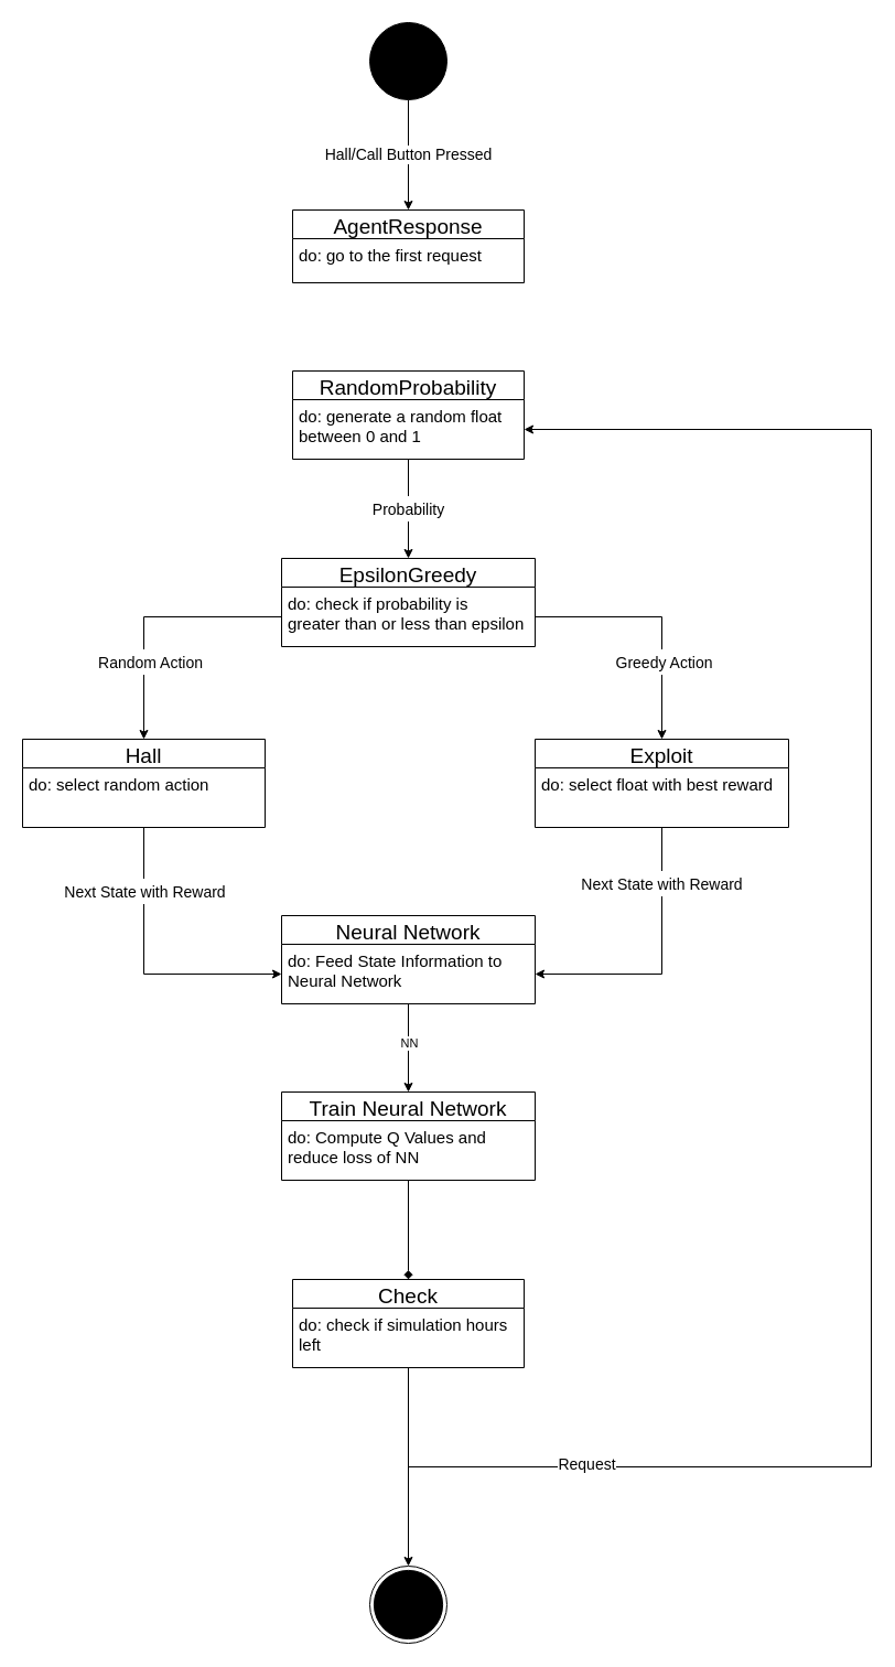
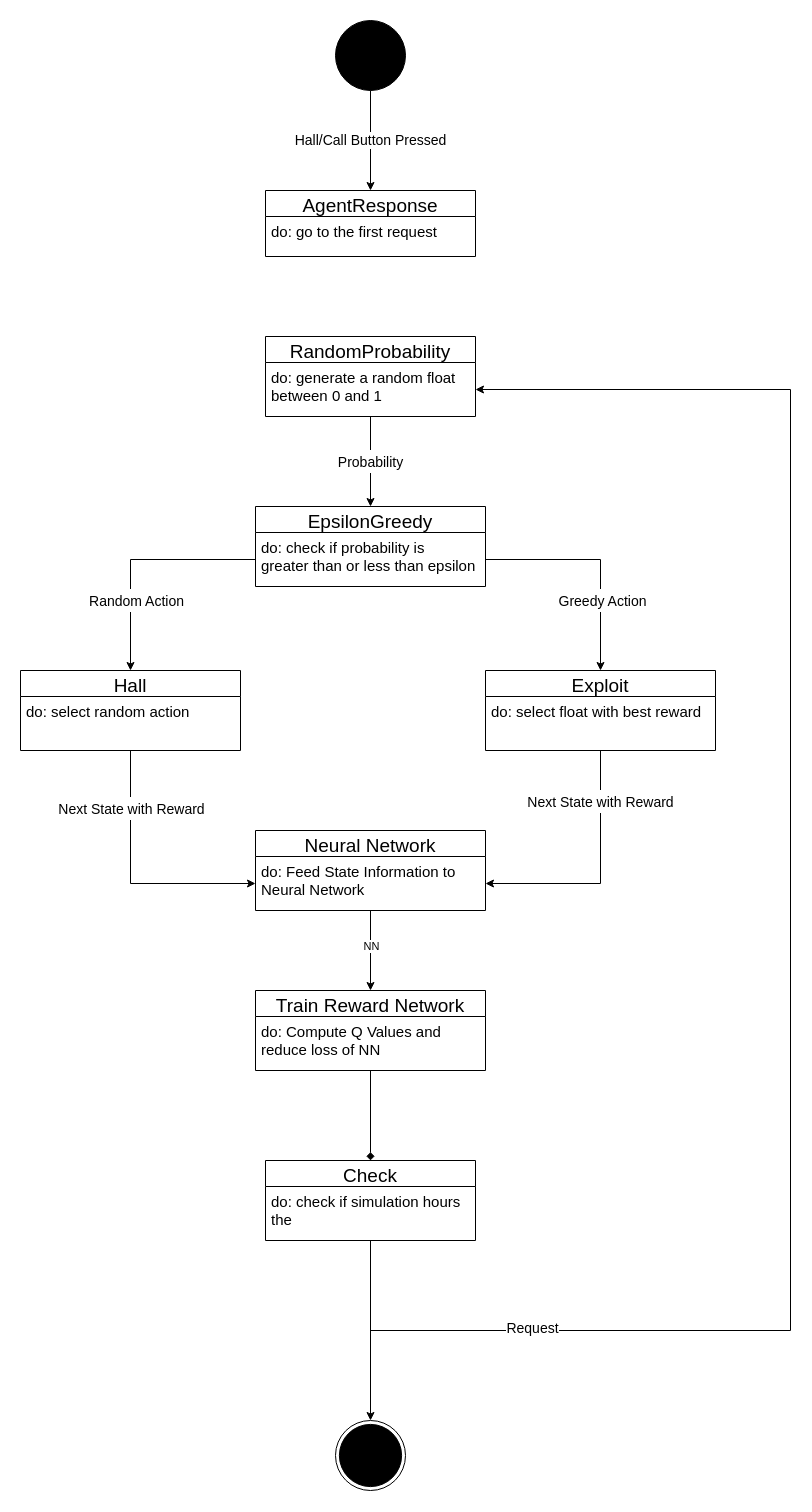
  <mxCell id="0" />
  <mxCell id="1" parent="0" />
  <mxCell id="2" value="&lt;font style=&quot;font-size: 14px&quot;&gt;Hall/Call Button Pressed&lt;/font&gt;" style="edgeStyle=orthogonalEdgeStyle;rounded=0;orthogonalLoop=1;jettySize=auto;html=1;entryX=0.5;entryY=0;entryDx=0;entryDy=0;" edge="1" parent="1" source="3" target="21"><mxGeometry relative="1" as="geometry"><mxPoint x="370" y="193" as="targetPoint" /></mxGeometry></mxCell>
  <mxCell id="3" value="" style="ellipse;whiteSpace=wrap;html=1;aspect=fixed;fillColor=#000000;" vertex="1" parent="1"><mxGeometry x="335" y="20" width="70" height="70" as="geometry" /></mxCell>
  <mxCell id="4" value="&lt;font style=&quot;font-size: 14px&quot;&gt;Probability&lt;/font&gt;" style="edgeStyle=orthogonalEdgeStyle;rounded=0;orthogonalLoop=1;jettySize=auto;html=1;entryX=0.5;entryY=0;entryDx=0;entryDy=0;fontSize=19;" edge="1" parent="1" source="23" target="25"><mxGeometry relative="1" as="geometry" /></mxCell>
  <mxCell id="5" value="&lt;font style=&quot;font-size: 14px&quot;&gt;Next State with Reward&lt;/font&gt;" style="edgeStyle=orthogonalEdgeStyle;rounded=0;orthogonalLoop=1;jettySize=auto;html=1;entryX=1;entryY=0.5;entryDx=0;entryDy=0;fontSize=19;" edge="1" parent="1" source="27" target="30"><mxGeometry x="-0.597" relative="1" as="geometry"><mxPoint y="1" as="offset" /></mxGeometry></mxCell>
  <mxCell id="6" style="edgeStyle=orthogonalEdgeStyle;rounded=0;orthogonalLoop=1;jettySize=auto;html=1;entryX=0;entryY=0.5;entryDx=0;entryDy=0;fontSize=19;" edge="1" parent="1" source="31" target="30"><mxGeometry relative="1" as="geometry" /></mxCell>
  <mxCell id="7" value="&lt;span style=&quot;font-size: 14px&quot;&gt;Next State with Reward&lt;/span&gt;" style="edgeLabel;html=1;align=center;verticalAlign=middle;resizable=0;points=[];fontSize=19;" vertex="1" connectable="0" parent="6"><mxGeometry x="-0.618" y="-1" relative="1" as="geometry"><mxPoint x="1.06" y="8.94" as="offset" /></mxGeometry></mxCell>
  <mxCell id="8" style="edgeStyle=orthogonalEdgeStyle;rounded=0;orthogonalLoop=1;jettySize=auto;html=1;entryX=0.5;entryY=0;entryDx=0;entryDy=0;fontSize=19;" edge="1" parent="1" source="26" target="31"><mxGeometry relative="1" as="geometry" /></mxCell>
  <mxCell id="9" value="&lt;font style=&quot;font-size: 14px&quot;&gt;Random Action&lt;/font&gt;" style="edgeLabel;html=1;align=center;verticalAlign=middle;resizable=0;points=[];fontSize=19;" vertex="1" connectable="0" parent="8"><mxGeometry x="-0.247" y="2" relative="1" as="geometry"><mxPoint x="-30.29" y="38.94" as="offset" /></mxGeometry></mxCell>
  <mxCell id="10" style="edgeStyle=orthogonalEdgeStyle;rounded=0;orthogonalLoop=1;jettySize=auto;html=1;entryX=0.5;entryY=0;entryDx=0;entryDy=0;fontSize=19;" edge="1" parent="1" source="26" target="27"><mxGeometry relative="1" as="geometry" /></mxCell>
  <mxCell id="11" value="&lt;font style=&quot;font-size: 14px&quot;&gt;Greedy Action&lt;/font&gt;" style="edgeLabel;html=1;align=center;verticalAlign=middle;resizable=0;points=[];fontSize=19;" vertex="1" connectable="0" parent="10"><mxGeometry x="0.018" y="-41" relative="1" as="geometry"><mxPoint x="42" y="40" as="offset" /></mxGeometry></mxCell>
  <mxCell id="12" style="edgeStyle=orthogonalEdgeStyle;rounded=0;orthogonalLoop=1;jettySize=auto;html=1;exitX=0.5;exitY=1;exitDx=0;exitDy=0;entryX=0.5;entryY=0;entryDx=0;entryDy=0;" edge="1" parent="1" source="29" target="33"><mxGeometry relative="1" as="geometry" /></mxCell>
  <mxCell id="13" value="NN" style="edgeLabel;html=1;align=center;verticalAlign=middle;resizable=0;points=[];" vertex="1" connectable="0" parent="12"><mxGeometry x="-0.125" relative="1" as="geometry"><mxPoint as="offset" /></mxGeometry></mxCell>
  <mxCell id="14" style="edgeStyle=orthogonalEdgeStyle;rounded=0;orthogonalLoop=1;jettySize=auto;html=1;fontSize=19;entryX=0.5;entryY=0;entryDx=0;entryDy=0;" edge="1" parent="1" source="35" target="16"><mxGeometry relative="1" as="geometry"><mxPoint x="370" y="1160" as="targetPoint" /></mxGeometry></mxCell>
  <mxCell id="15" value="" style="group" vertex="1" connectable="0" parent="1"><mxGeometry x="335" y="1420" width="70" height="70" as="geometry" /></mxCell>
  <mxCell id="16" value="" style="ellipse;whiteSpace=wrap;html=1;aspect=fixed;" vertex="1" parent="15"><mxGeometry width="70" height="70" as="geometry" /></mxCell>
  <mxCell id="17" value="" style="ellipse;whiteSpace=wrap;html=1;aspect=fixed;fillColor=#000000;" vertex="1" parent="15"><mxGeometry x="3.889" y="3.889" width="62.222" height="62.222" as="geometry" /></mxCell>
  <mxCell id="18" style="edgeStyle=orthogonalEdgeStyle;rounded=0;orthogonalLoop=1;jettySize=auto;html=1;entryX=1;entryY=0.5;entryDx=0;entryDy=0;fontSize=19;" edge="1" parent="1" source="36" target="24"><mxGeometry relative="1" as="geometry"><Array as="points"><mxPoint x="370" y="1330" /><mxPoint x="790" y="1330" /><mxPoint x="790" y="389" /></Array><mxPoint x="670" y="770" as="targetPoint" /></mxGeometry></mxCell>
  <mxCell id="19" value="&lt;font style=&quot;font-size: 14px&quot;&gt;Request&lt;/font&gt;" style="edgeLabel;html=1;align=center;verticalAlign=middle;resizable=0;points=[];fontSize=19;" vertex="1" connectable="0" parent="18"><mxGeometry x="-0.573" y="162" relative="1" as="geometry"><mxPoint x="-126" y="158" as="offset" /></mxGeometry></mxCell>
  <mxCell id="20" style="edgeStyle=orthogonalEdgeStyle;rounded=0;orthogonalLoop=1;jettySize=auto;html=1;exitX=0.5;exitY=1;exitDx=0;exitDy=0;entryX=0.5;entryY=0;entryDx=0;entryDy=0;endArrow=diamond;" edge="1" parent="1" source="33" target="35"><mxGeometry relative="1" as="geometry"><mxPoint x="530" y="1310.914" as="targetPoint" /></mxGeometry></mxCell>
  <mxCell id="21" value="AgentResponse" style="swimlane;fontStyle=0;childLayout=stackLayout;horizontal=1;startSize=26;fillColor=none;horizontalStack=0;resizeParent=1;resizeParentMax=0;resizeLast=0;collapsible=1;marginBottom=0;fontSize=19;" vertex="1" parent="1"><mxGeometry x="265" y="190" width="210" height="66" as="geometry" /></mxCell>
  <mxCell id="22" value="do: go to the first request" style="text;strokeColor=none;fillColor=none;align=left;verticalAlign=top;spacingLeft=4;spacingRight=4;overflow=hidden;rotatable=0;points=[[0,0.5],[1,0.5]];portConstraint=eastwest;fontSize=15;" vertex="1" parent="21"><mxGeometry y="26" width="210" height="40" as="geometry" /></mxCell>
  <mxCell id="23" value="RandomProbability" style="swimlane;fontStyle=0;childLayout=stackLayout;horizontal=1;startSize=26;fillColor=none;horizontalStack=0;resizeParent=1;resizeParentMax=0;resizeLast=0;collapsible=1;marginBottom=0;fontSize=19;" vertex="1" parent="1"><mxGeometry x="265" y="336" width="210" height="80" as="geometry" /></mxCell>
  <mxCell id="24" value="do: generate a random float&#10;between 0 and 1" style="text;strokeColor=none;fillColor=none;align=left;verticalAlign=top;spacingLeft=4;spacingRight=4;overflow=hidden;rotatable=0;points=[[0,0.5],[1,0.5]];portConstraint=eastwest;fontSize=15;" vertex="1" parent="23"><mxGeometry y="26" width="210" height="54" as="geometry" /></mxCell>
  <mxCell id="25" value="EpsilonGreedy" style="swimlane;fontStyle=0;childLayout=stackLayout;horizontal=1;startSize=26;fillColor=none;horizontalStack=0;resizeParent=1;resizeParentMax=0;resizeLast=0;collapsible=1;marginBottom=0;fontSize=19;" vertex="1" parent="1"><mxGeometry x="255" y="506" width="230" height="80" as="geometry" /></mxCell>
  <mxCell id="26" value="do: check if probability is &#10;greater than or less than epsilon" style="text;strokeColor=none;fillColor=none;align=left;verticalAlign=top;spacingLeft=4;spacingRight=4;overflow=hidden;rotatable=0;points=[[0,0.5],[1,0.5]];portConstraint=eastwest;fontSize=15;whiteSpace=wrap;" vertex="1" parent="25"><mxGeometry y="26" width="230" height="54" as="geometry" /></mxCell>
  <mxCell id="27" value="Exploit" style="swimlane;fontStyle=0;childLayout=stackLayout;horizontal=1;startSize=26;fillColor=none;horizontalStack=0;resizeParent=1;resizeParentMax=0;resizeLast=0;collapsible=1;marginBottom=0;fontSize=19;" vertex="1" parent="1"><mxGeometry x="485" y="670" width="230" height="80" as="geometry" /></mxCell>
  <mxCell id="28" value="do: select float with best reward" style="text;strokeColor=none;fillColor=none;align=left;verticalAlign=top;spacingLeft=4;spacingRight=4;overflow=hidden;rotatable=0;points=[[0,0.5],[1,0.5]];portConstraint=eastwest;fontSize=15;whiteSpace=wrap;" vertex="1" parent="27"><mxGeometry y="26" width="230" height="54" as="geometry" /></mxCell>
  <mxCell id="29" value="Neural Network" style="swimlane;fontStyle=0;childLayout=stackLayout;horizontal=1;startSize=26;fillColor=none;horizontalStack=0;resizeParent=1;resizeParentMax=0;resizeLast=0;collapsible=1;marginBottom=0;fontSize=19;" vertex="1" parent="1"><mxGeometry x="255" y="830" width="230" height="80" as="geometry" /></mxCell>
  <mxCell id="30" value="do: Feed State Information to Neural Network" style="text;strokeColor=none;fillColor=none;align=left;verticalAlign=top;spacingLeft=4;spacingRight=4;overflow=hidden;rotatable=0;points=[[0,0.5],[1,0.5]];portConstraint=eastwest;fontSize=15;whiteSpace=wrap;" vertex="1" parent="29"><mxGeometry y="26" width="230" height="54" as="geometry" /></mxCell>
  <mxCell id="31" value="Hall" style="swimlane;fontStyle=0;childLayout=stackLayout;horizontal=1;startSize=26;fillColor=none;horizontalStack=0;resizeParent=1;resizeParentMax=0;resizeLast=0;collapsible=1;marginBottom=0;fontSize=19;" vertex="1" parent="1"><mxGeometry x="20" y="670" width="220" height="80" as="geometry" /></mxCell>
  <mxCell id="32" value="do: select random action" style="text;strokeColor=none;fillColor=none;align=left;verticalAlign=top;spacingLeft=4;spacingRight=4;overflow=hidden;rotatable=0;points=[[0,0.5],[1,0.5]];portConstraint=eastwest;fontSize=15;whiteSpace=wrap;" vertex="1" parent="31"><mxGeometry y="26" width="220" height="54" as="geometry" /></mxCell>
- <mxCell id="33" value="Train Neural Network" style="swimlane;fontStyle=0;childLayout=stackLayout;horizontal=1;startSize=26;fillColor=none;horizontalStack=0;resizeParent=1;resizeParentMax=0;resizeLast=0;collapsible=1;marginBottom=0;fontSize=19;" vertex="1" parent="1"><mxGeometry x="255" y="990" width="230" height="80" as="geometry" /></mxCell>
+ <mxCell id="33" value="Train Reward Network" style="swimlane;fontStyle=0;childLayout=stackLayout;horizontal=1;startSize=26;fillColor=none;horizontalStack=0;resizeParent=1;resizeParentMax=0;resizeLast=0;collapsible=1;marginBottom=0;fontSize=19;" vertex="1" parent="1"><mxGeometry x="255" y="990" width="230" height="80" as="geometry" /></mxCell>
  <mxCell id="34" value="do: Compute Q Values and reduce loss of NN" style="text;strokeColor=none;fillColor=none;align=left;verticalAlign=top;spacingLeft=4;spacingRight=4;overflow=hidden;rotatable=0;points=[[0,0.5],[1,0.5]];portConstraint=eastwest;fontSize=15;whiteSpace=wrap;" vertex="1" parent="33"><mxGeometry y="26" width="230" height="54" as="geometry" /></mxCell>
  <mxCell id="35" value="Check" style="swimlane;fontStyle=0;childLayout=stackLayout;horizontal=1;startSize=26;fillColor=none;horizontalStack=0;resizeParent=1;resizeParentMax=0;resizeLast=0;collapsible=1;marginBottom=0;fontSize=19;" vertex="1" parent="1"><mxGeometry x="265" y="1160" width="210" height="80" as="geometry" /></mxCell>
- <mxCell id="36" value="do: check if simulation hours &#10;left" style="text;strokeColor=none;fillColor=none;align=left;verticalAlign=top;spacingLeft=4;spacingRight=4;overflow=hidden;rotatable=0;points=[[0,0.5],[1,0.5]];portConstraint=eastwest;fontSize=15;" vertex="1" parent="35"><mxGeometry y="26" width="210" height="54" as="geometry" /></mxCell>
+ <mxCell id="36" value="do: check if simulation hours &#10;the" style="text;strokeColor=none;fillColor=none;align=left;verticalAlign=top;spacingLeft=4;spacingRight=4;overflow=hidden;rotatable=0;points=[[0,0.5],[1,0.5]];portConstraint=eastwest;fontSize=15;" vertex="1" parent="35"><mxGeometry y="26" width="210" height="54" as="geometry" /></mxCell>
